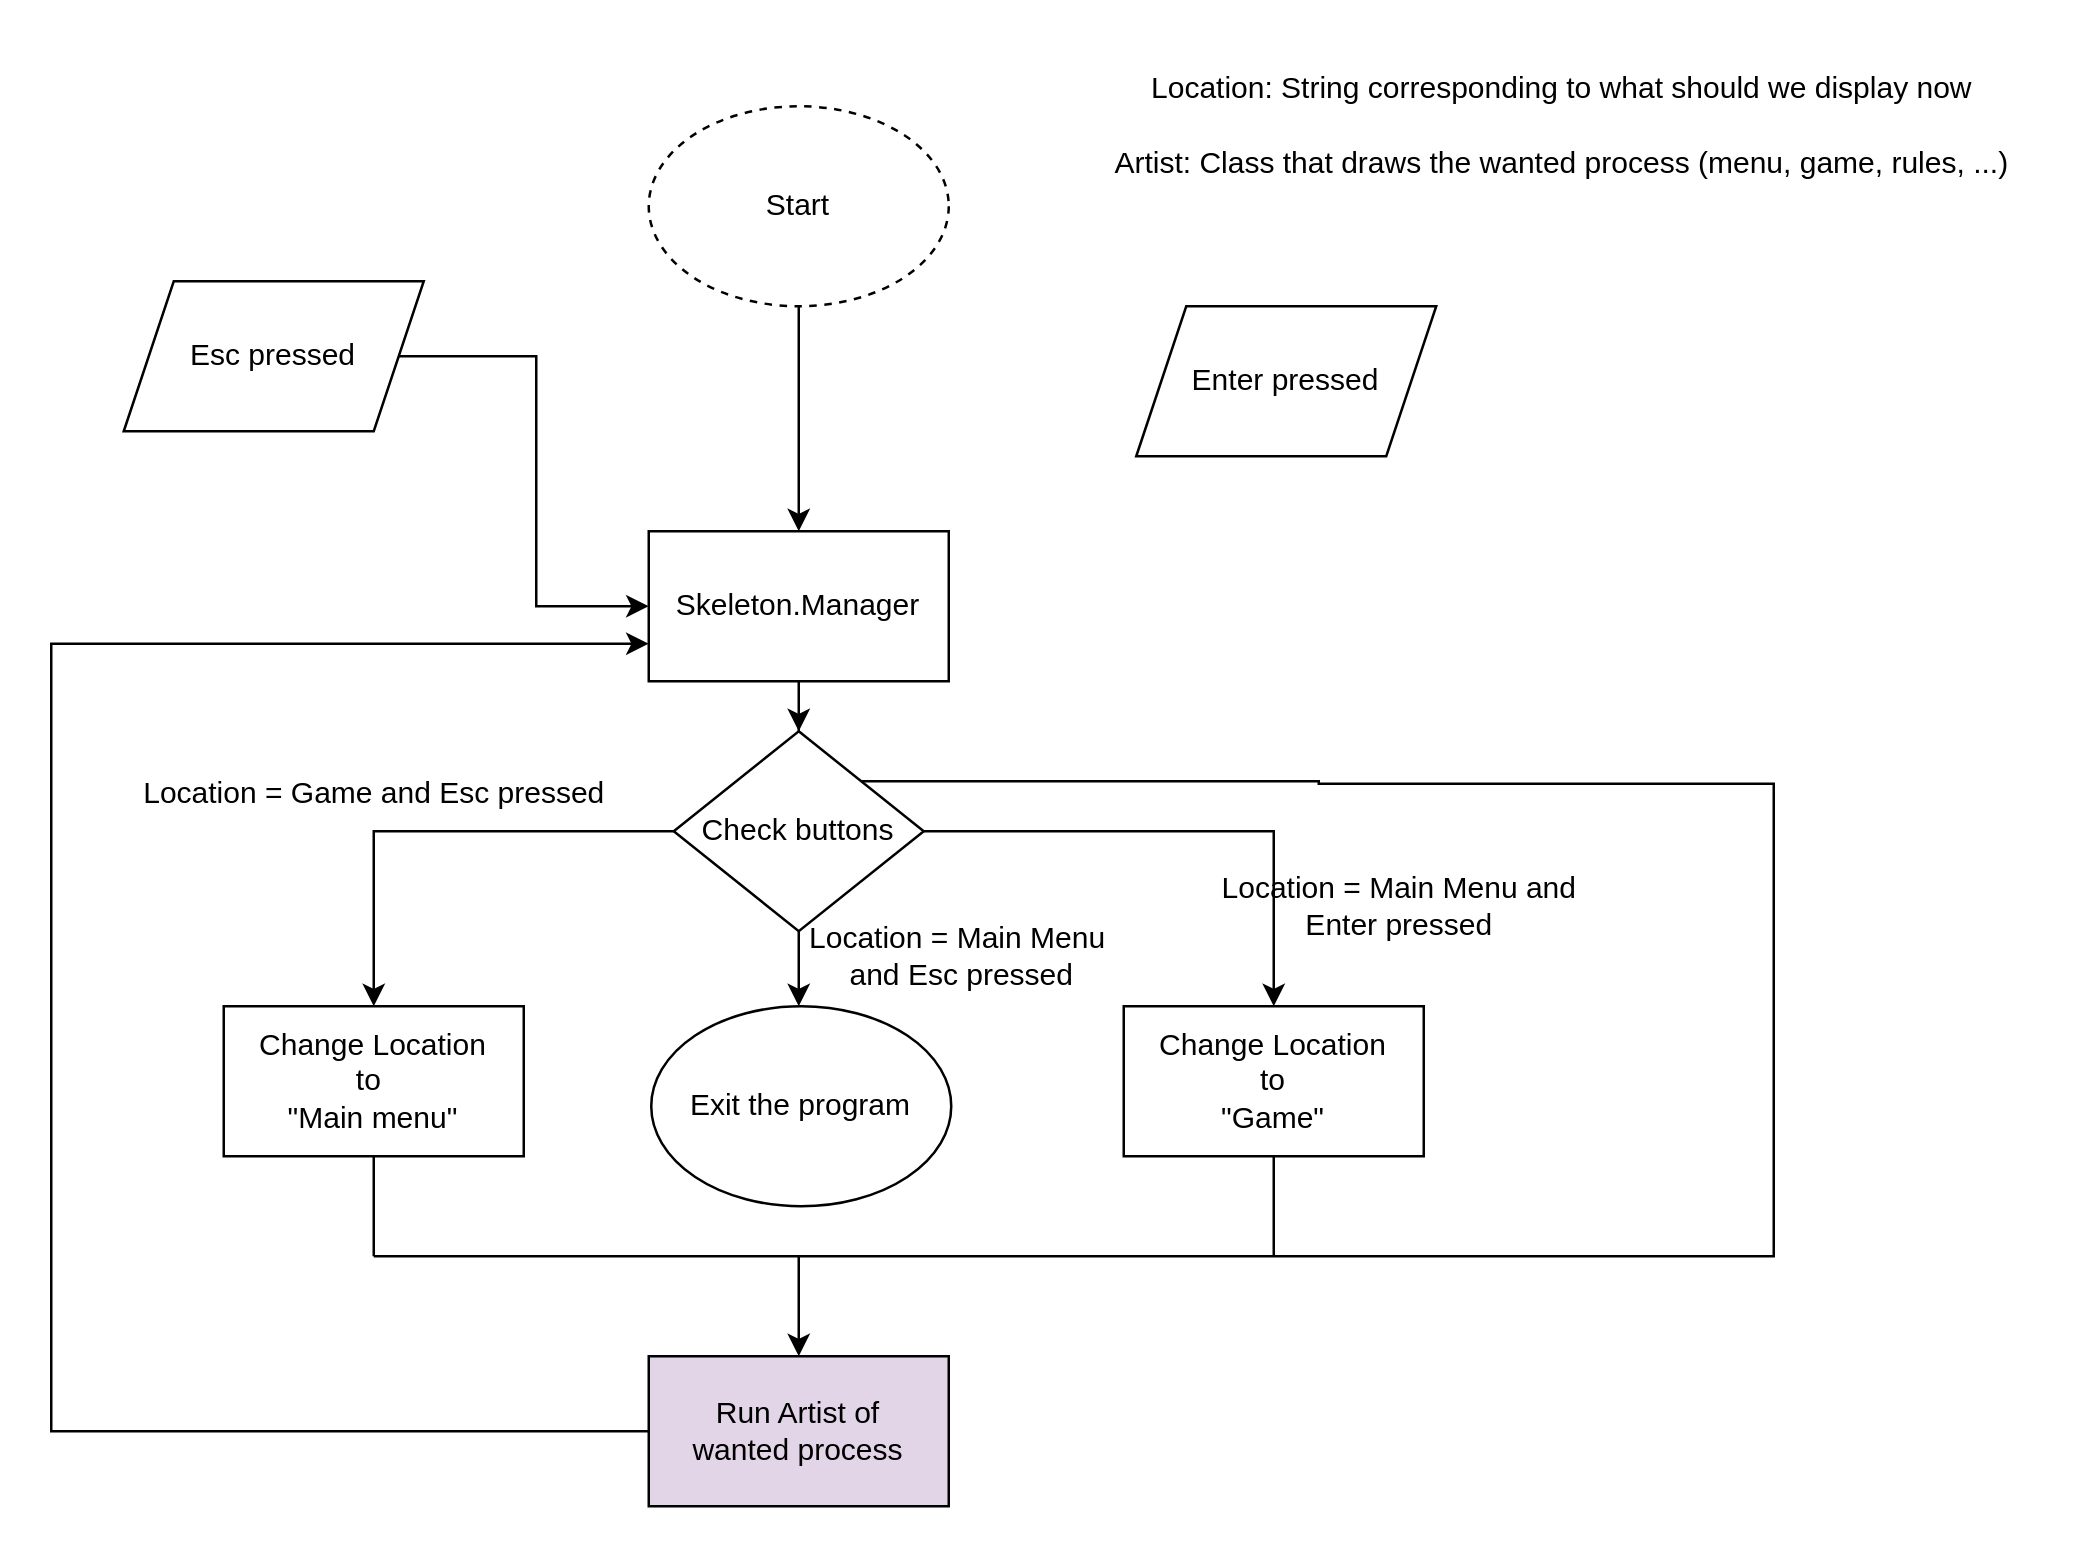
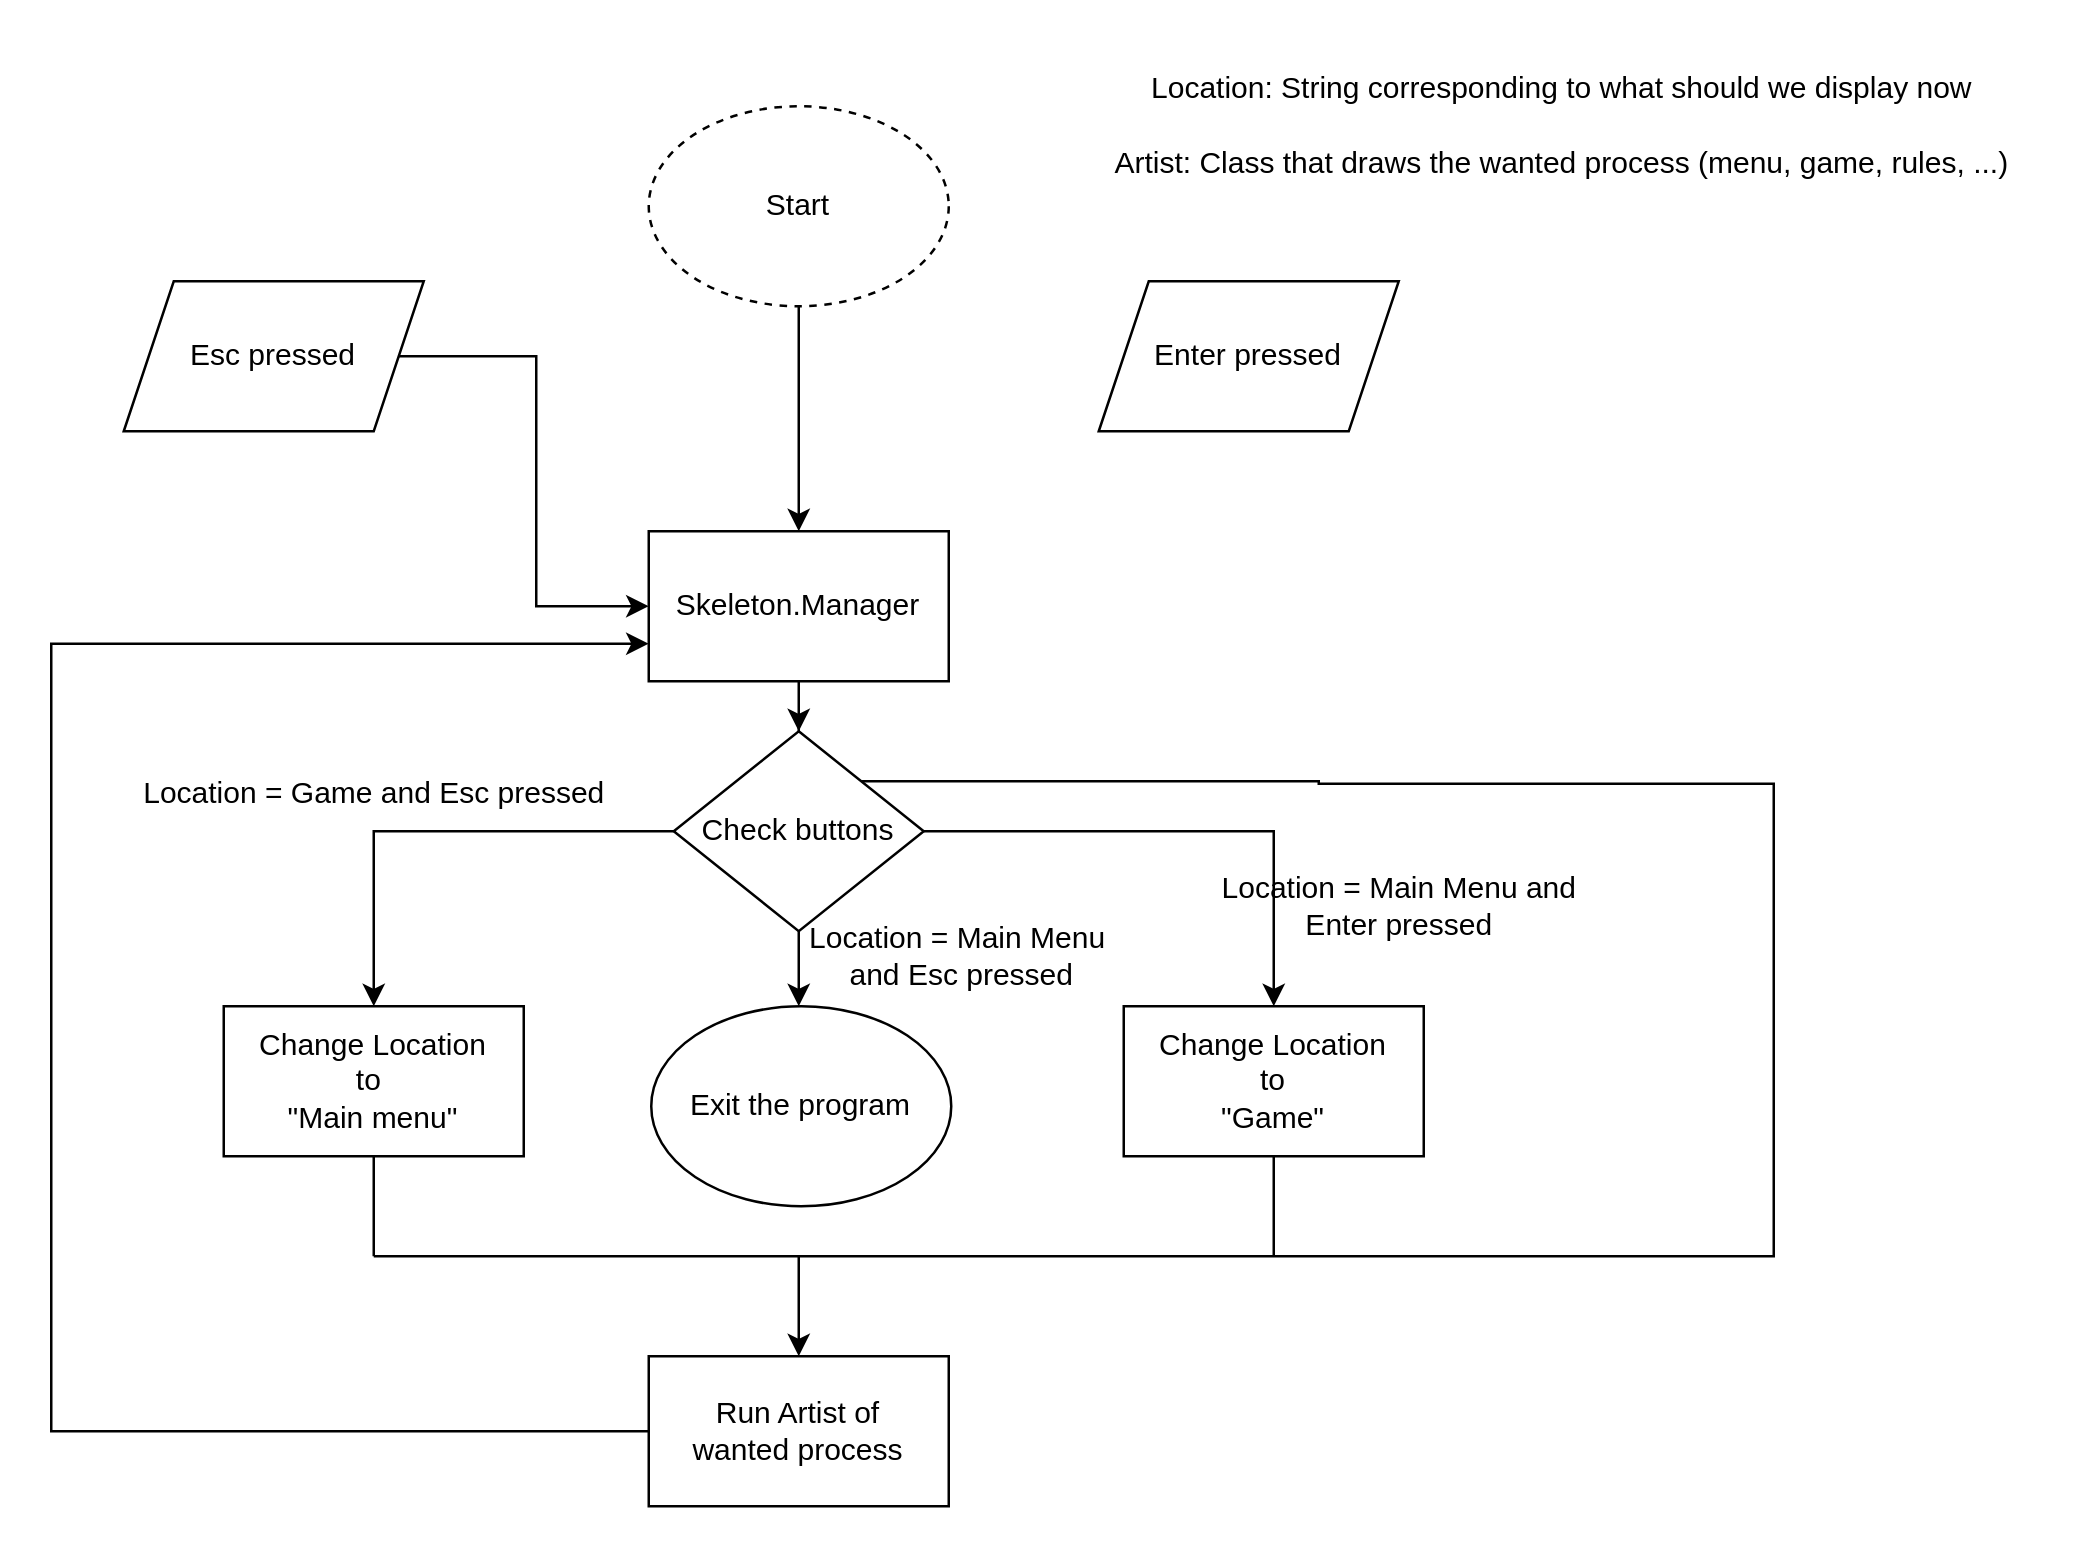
  <mxCell id="0" />
  <mxCell id="1" parent="0" />
  <mxCell id="2" value="" style="edgeStyle=orthogonalEdgeStyle;rounded=0;orthogonalLoop=1;jettySize=auto;html=1;" parent="1" source="3" target="5" edge="1"><mxGeometry relative="1" as="geometry" /></mxCell>
  <mxCell id="3" value="Start" style="ellipse;whiteSpace=wrap;html=1;dashed=1;" parent="1" vertex="1"><mxGeometry x="259" y="42" width="120" height="80" as="geometry" /></mxCell>
  <mxCell id="4" value="" style="edgeStyle=orthogonalEdgeStyle;rounded=0;orthogonalLoop=1;jettySize=auto;html=1;" parent="1" source="5" target="14" edge="1"><mxGeometry relative="1" as="geometry" /></mxCell>
  <mxCell id="5" value="Skeleton.Manager" style="whiteSpace=wrap;html=1;" parent="1" vertex="1"><mxGeometry x="259" y="212" width="120" height="60" as="geometry" /></mxCell>
- <mxCell id="6" value="Enter pressed" style="shape=parallelogram;perimeter=parallelogramPerimeter;whiteSpace=wrap;html=1;fixedSize=1;" parent="1" vertex="1"><mxGeometry x="454" y="122" width="120" height="60" as="geometry" /></mxCell>
+ <mxCell id="6" value="Enter pressed" style="shape=parallelogram;perimeter=parallelogramPerimeter;whiteSpace=wrap;html=1;fixedSize=1;" parent="1" vertex="1"><mxGeometry x="439" y="112" width="120" height="60" as="geometry" /></mxCell>
  <mxCell id="7" style="edgeStyle=orthogonalEdgeStyle;rounded=0;orthogonalLoop=1;jettySize=auto;html=1;entryX=0;entryY=0.5;entryDx=0;entryDy=0;" parent="1" source="8" target="5" edge="1"><mxGeometry relative="1" as="geometry" /></mxCell>
  <mxCell id="8" value="Esc pressed" style="shape=parallelogram;perimeter=parallelogramPerimeter;whiteSpace=wrap;html=1;fixedSize=1;" parent="1" vertex="1"><mxGeometry x="49" y="112" width="120" height="60" as="geometry" /></mxCell>
  <mxCell id="9" value="Change Location&lt;div&gt;to&amp;nbsp;&lt;/div&gt;&lt;div&gt;&quot;Main menu&quot;&lt;/div&gt;" style="rounded=0;whiteSpace=wrap;html=1;" parent="1" vertex="1"><mxGeometry x="89" y="402" width="120" height="60" as="geometry" /></mxCell>
  <mxCell id="10" style="edgeStyle=orthogonalEdgeStyle;rounded=0;orthogonalLoop=1;jettySize=auto;html=1;entryX=0.5;entryY=0;entryDx=0;entryDy=0;" parent="1" source="14" target="9" edge="1"><mxGeometry relative="1" as="geometry" /></mxCell>
  <mxCell id="11" value="" style="edgeStyle=orthogonalEdgeStyle;rounded=0;orthogonalLoop=1;jettySize=auto;html=1;" parent="1" source="14" edge="1"><mxGeometry relative="1" as="geometry"><mxPoint x="319" y="402" as="targetPoint" /></mxGeometry></mxCell>
  <mxCell id="12" value="" style="edgeStyle=orthogonalEdgeStyle;rounded=0;orthogonalLoop=1;jettySize=auto;html=1;" parent="1" source="14" target="17" edge="1"><mxGeometry relative="1" as="geometry" /></mxCell>
  <mxCell id="13" style="edgeStyle=orthogonalEdgeStyle;rounded=0;orthogonalLoop=1;jettySize=auto;html=1;exitX=1;exitY=0;exitDx=0;exitDy=0;entryX=0.5;entryY=0;entryDx=0;entryDy=0;" parent="1" source="14" target="20" edge="1"><mxGeometry relative="1" as="geometry"><mxPoint x="409" y="522" as="targetPoint" /><Array as="points"><mxPoint x="527" y="312" /><mxPoint x="527" y="313" /><mxPoint x="709" y="313" /><mxPoint x="709" y="502" /><mxPoint x="319" y="502" /></Array></mxGeometry></mxCell>
  <mxCell id="14" value="Check buttons" style="rhombus;whiteSpace=wrap;html=1;" parent="1" vertex="1"><mxGeometry x="269" y="292" width="100" height="80" as="geometry" /></mxCell>
  <mxCell id="15" value="&lt;div&gt;Location = Game and Esc pressed&lt;/div&gt;" style="text;html=1;align=center;verticalAlign=middle;resizable=0;points=[];autosize=1;strokeColor=none;fillColor=none;" parent="1" vertex="1"><mxGeometry x="44" y="302" width="210" height="30" as="geometry" /></mxCell>
  <mxCell id="16" value="&lt;div&gt;Location = Main Menu&amp;nbsp;&lt;/div&gt;&lt;div&gt;and Esc pressed&lt;/div&gt;" style="text;html=1;align=center;verticalAlign=middle;resizable=0;points=[];autosize=1;strokeColor=none;fillColor=none;" parent="1" vertex="1"><mxGeometry x="309" y="362" width="150" height="40" as="geometry" /></mxCell>
  <mxCell id="17" value="Change Location&lt;div&gt;to&lt;/div&gt;&lt;div&gt;&quot;Game&quot;&lt;/div&gt;" style="whiteSpace=wrap;html=1;" parent="1" vertex="1"><mxGeometry x="449" y="402" width="120" height="60" as="geometry" /></mxCell>
  <mxCell id="18" value="Location = Main Menu and&lt;div&gt;E&lt;span style=&quot;background-color: initial;&quot;&gt;nter pressed&lt;/span&gt;&lt;/div&gt;" style="text;html=1;align=center;verticalAlign=middle;resizable=0;points=[];autosize=1;strokeColor=none;fillColor=none;" parent="1" vertex="1"><mxGeometry x="474" y="342" width="170" height="40" as="geometry" /></mxCell>
  <mxCell id="19" style="edgeStyle=orthogonalEdgeStyle;rounded=0;orthogonalLoop=1;jettySize=auto;html=1;entryX=0;entryY=0.75;entryDx=0;entryDy=0;" parent="1" source="20" target="5" edge="1"><mxGeometry relative="1" as="geometry"><mxPoint x="19" y="262" as="targetPoint" /><Array as="points"><mxPoint x="20" y="572" /><mxPoint x="20" y="257" /></Array></mxGeometry></mxCell>
- <mxCell id="20" value="Run Artist of&lt;div&gt;wanted process&lt;/div&gt;" style="rounded=0;whiteSpace=wrap;html=1;fillColor=#e1d5e7;" parent="1" vertex="1"><mxGeometry x="259" y="542" width="120" height="60" as="geometry" /></mxCell>
+ <mxCell id="20" value="Run Artist of&lt;div&gt;wanted process&lt;/div&gt;" style="rounded=0;whiteSpace=wrap;html=1;" parent="1" vertex="1"><mxGeometry x="259" y="542" width="120" height="60" as="geometry" /></mxCell>
  <mxCell id="21" value="" style="endArrow=none;html=1;rounded=0;exitX=0.5;exitY=1;exitDx=0;exitDy=0;" parent="1" source="9" edge="1"><mxGeometry width="50" height="50" relative="1" as="geometry"><mxPoint x="379" y="382" as="sourcePoint" /><mxPoint x="149" y="502" as="targetPoint" /></mxGeometry></mxCell>
  <mxCell id="22" value="" style="endArrow=none;html=1;rounded=0;" parent="1" edge="1"><mxGeometry width="50" height="50" relative="1" as="geometry"><mxPoint x="149" y="502" as="sourcePoint" /><mxPoint x="319" y="502" as="targetPoint" /></mxGeometry></mxCell>
  <mxCell id="23" value="" style="endArrow=none;html=1;rounded=0;" parent="1" edge="1"><mxGeometry width="50" height="50" relative="1" as="geometry"><mxPoint x="509" y="502" as="sourcePoint" /><mxPoint x="509" y="462" as="targetPoint" /></mxGeometry></mxCell>
  <mxCell id="24" value="Exit the program" style="ellipse;whiteSpace=wrap;html=1;" parent="1" vertex="1"><mxGeometry x="260" y="402" width="120" height="80" as="geometry" /></mxCell>
  <mxCell id="25" value="Location: String corresponding to what should we display now" style="text;html=1;align=center;verticalAlign=middle;resizable=0;points=[];autosize=1;strokeColor=none;fillColor=none;" parent="1" vertex="1"><mxGeometry x="449" y="20" width="350" height="30" as="geometry" /></mxCell>
  <mxCell id="26" value="Artist: Class that draws the wanted process (menu, game, rules,&amp;nbsp;&lt;span style=&quot;background-color: initial;&quot;&gt;...)&lt;/span&gt;" style="text;html=1;align=center;verticalAlign=middle;resizable=0;points=[];autosize=1;strokeColor=none;fillColor=none;" parent="1" vertex="1"><mxGeometry x="434" y="50" width="380" height="30" as="geometry" /></mxCell>
